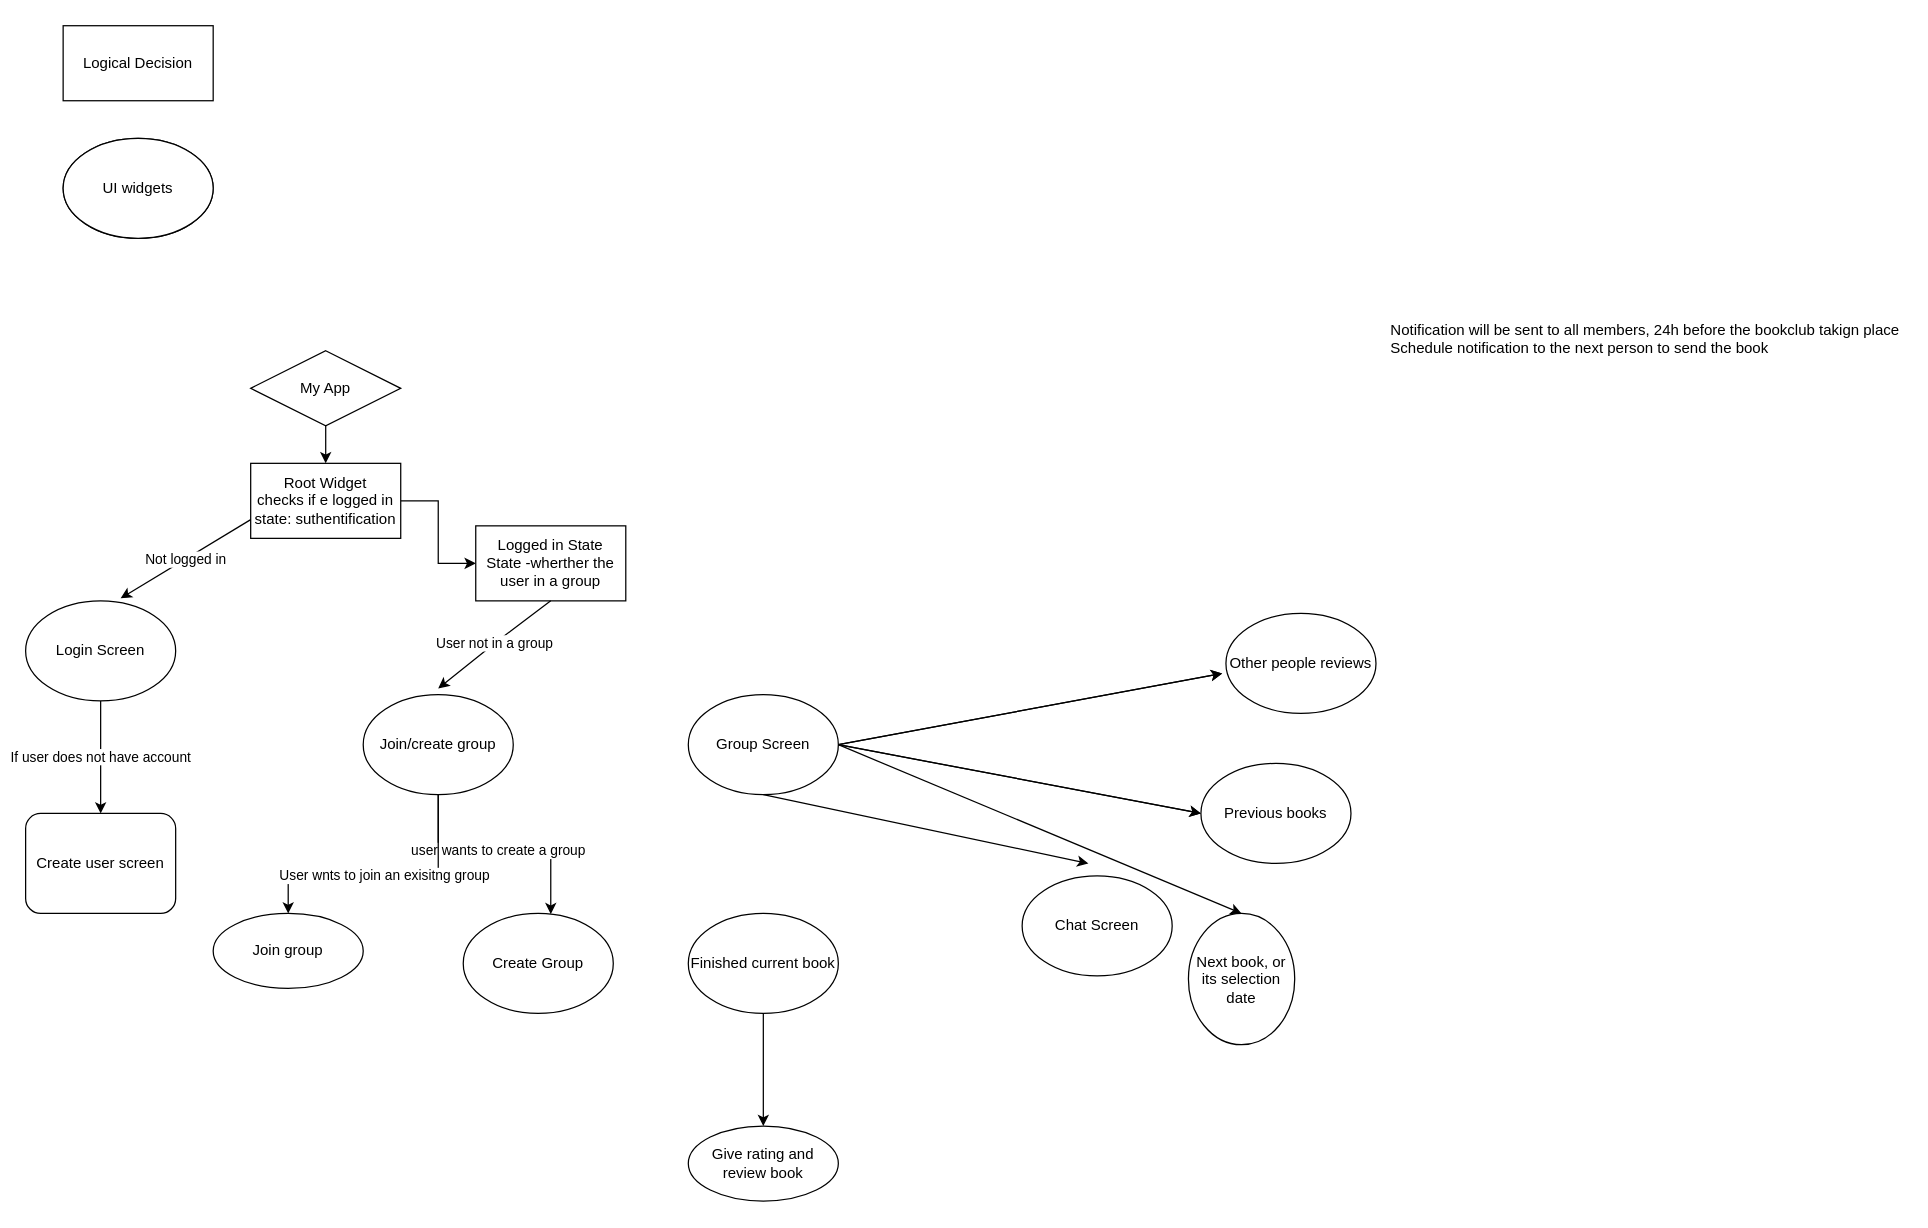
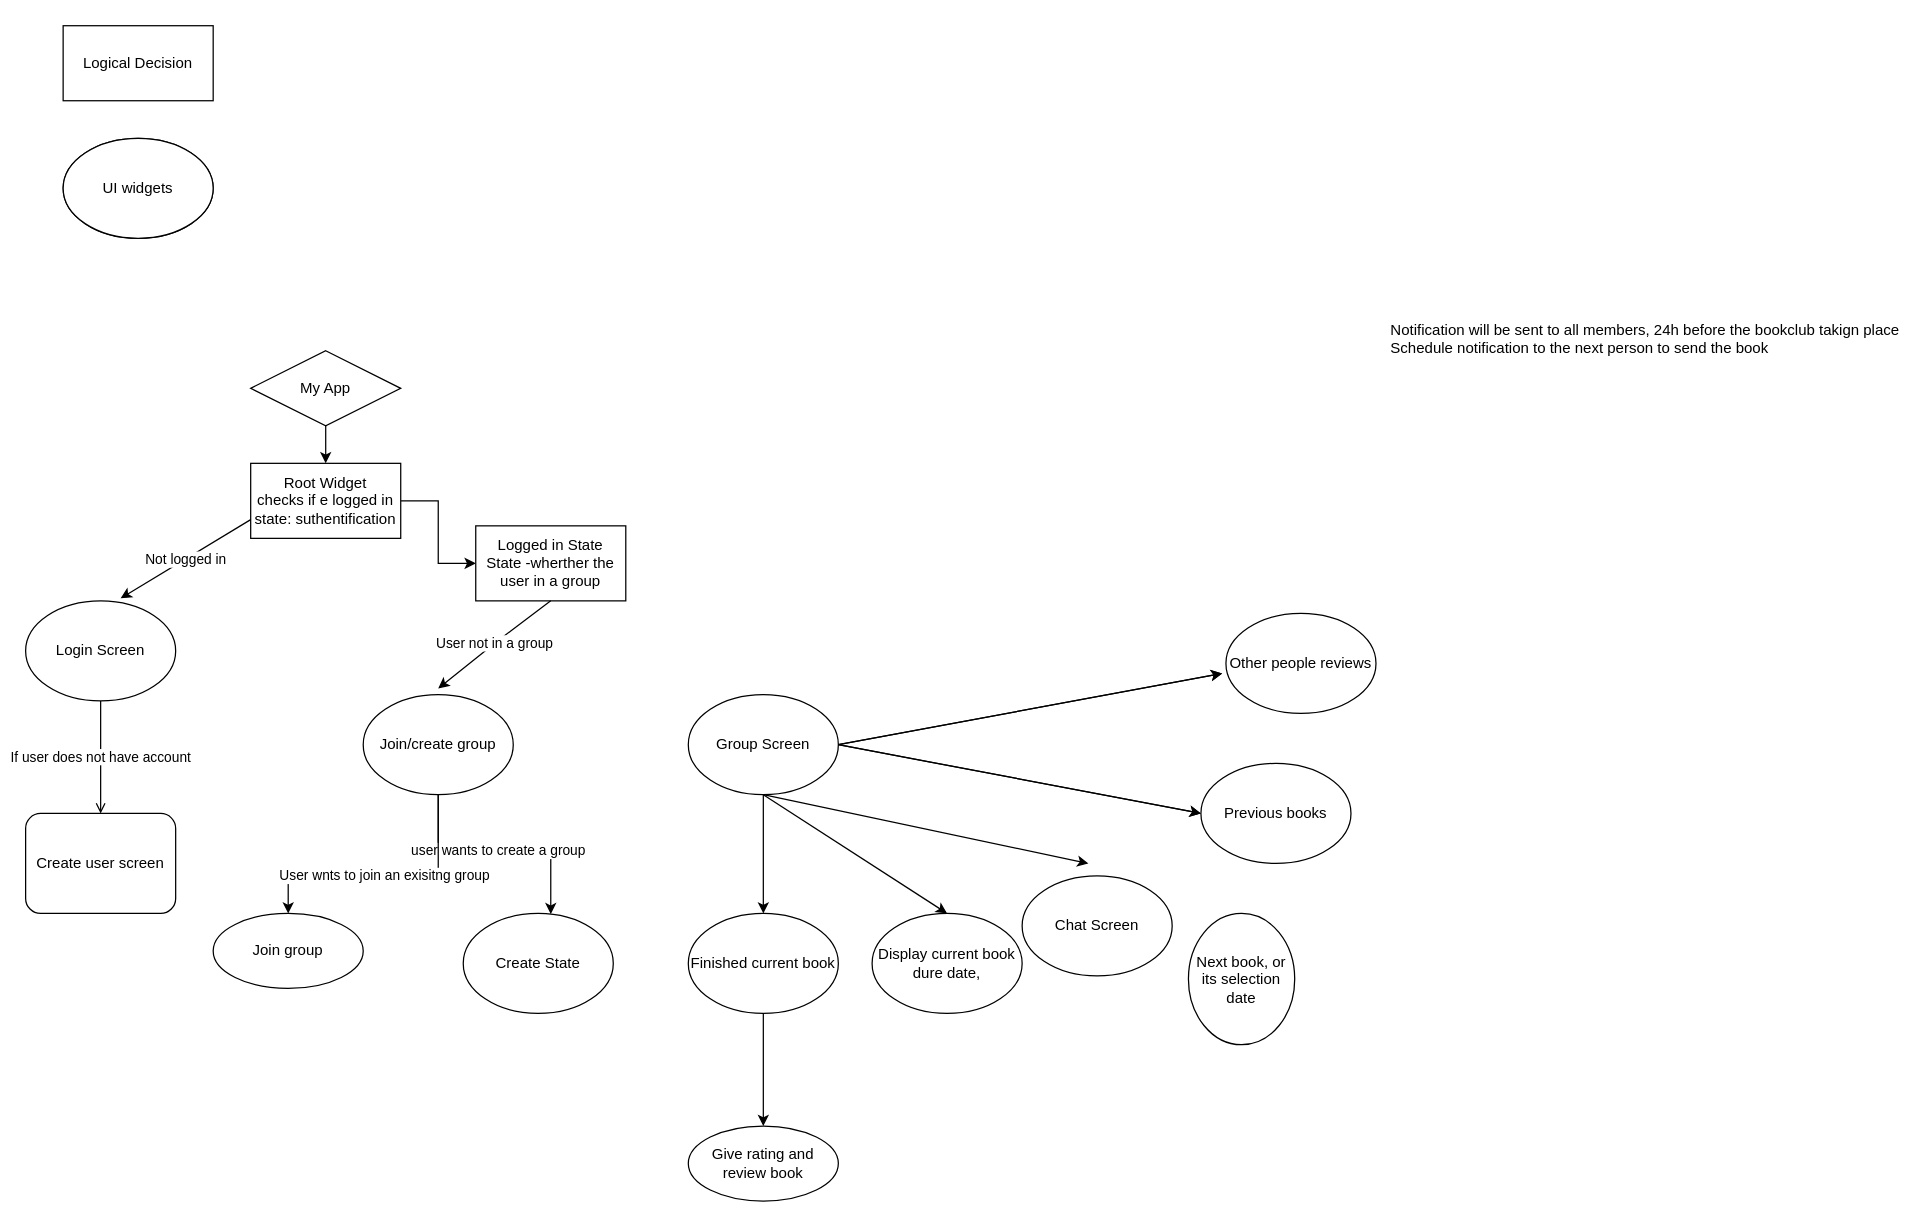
  <mxCell id="0" />
  <mxCell id="1" parent="0" />
  <mxCell id="2" value="Logical Decision" style="rounded=0;whiteSpace=wrap;html=1;" vertex="1" parent="1"><mxGeometry x="50" y="20" width="120" height="60" as="geometry" /></mxCell>
  <mxCell id="3" value="UI widgets" style="ellipse;whiteSpace=wrap;html=1;" vertex="1" parent="1"><mxGeometry x="50" y="110" width="120" height="80" as="geometry" /></mxCell>
  <mxCell id="4" value="" style="edgeStyle=orthogonalEdgeStyle;rounded=0;orthogonalLoop=1;jettySize=auto;html=1;" edge="1" parent="1" source="5" target="12"><mxGeometry relative="1" as="geometry" /></mxCell>
  <mxCell id="5" value="&lt;div&gt;Root Widget&lt;/div&gt;&lt;div&gt;checks if e logged in&lt;br&gt;&lt;/div&gt;&lt;div&gt;state: suthentification&lt;br&gt;&lt;/div&gt;" style="rounded=0;whiteSpace=wrap;html=1;" vertex="1" parent="1"><mxGeometry x="200" y="370" width="120" height="60" as="geometry" /></mxCell>
  <mxCell id="6" value="" style="edgeStyle=orthogonalEdgeStyle;rounded=0;orthogonalLoop=1;jettySize=auto;html=1;" edge="1" parent="1" source="7" target="5"><mxGeometry relative="1" as="geometry" /></mxCell>
  <mxCell id="7" value="My App" style="rhombus;whiteSpace=wrap;html=1;" vertex="1" parent="1"><mxGeometry x="200" y="280" width="120" height="60" as="geometry" /></mxCell>
  <mxCell id="8" value="UI widgets" style="ellipse;whiteSpace=wrap;html=1;" vertex="1" parent="1"><mxGeometry x="50" y="110" width="120" height="80" as="geometry" /></mxCell>
- <mxCell id="9" value="If user does not have account " style="edgeStyle=orthogonalEdgeStyle;rounded=0;orthogonalLoop=1;jettySize=auto;html=1;" edge="1" parent="1" source="10" target="11"><mxGeometry relative="1" as="geometry" /></mxCell>
+ <mxCell id="9" value="If user does not have account " style="edgeStyle=orthogonalEdgeStyle;rounded=0;orthogonalLoop=1;jettySize=auto;html=1;endArrow=open;" edge="1" parent="1" source="10" target="11"><mxGeometry relative="1" as="geometry" /></mxCell>
  <mxCell id="10" value="Login Screen" style="ellipse;whiteSpace=wrap;html=1;" vertex="1" parent="1"><mxGeometry x="20" y="480" width="120" height="80" as="geometry" /></mxCell>
  <mxCell id="11" value="Create user screen" style="whiteSpace=wrap;html=1;rounded=1;" vertex="1" parent="1"><mxGeometry x="20" y="650" width="120" height="80" as="geometry" /></mxCell>
  <mxCell id="12" value="&lt;div&gt;Logged in State&lt;/div&gt;&lt;div&gt;State -wherther the user in a group&lt;br&gt;&lt;/div&gt;" style="rounded=0;whiteSpace=wrap;html=1;" vertex="1" parent="1"><mxGeometry x="380" y="420" width="120" height="60" as="geometry" /></mxCell>
  <mxCell id="13" value="user wants to create a group" style="edgeStyle=orthogonalEdgeStyle;rounded=0;orthogonalLoop=1;jettySize=auto;html=1;" edge="1" parent="1" source="14" target="20"><mxGeometry relative="1" as="geometry"><Array as="points"><mxPoint x="350" y="680" /><mxPoint x="440" y="680" /></Array></mxGeometry></mxCell>
  <mxCell id="14" value="Join/create group" style="ellipse;whiteSpace=wrap;html=1;" vertex="1" parent="1"><mxGeometry x="290" y="555" width="120" height="80" as="geometry" /></mxCell>
+ <mxCell id="15" value="" style="edgeStyle=orthogonalEdgeStyle;rounded=0;orthogonalLoop=1;jettySize=auto;html=1;" edge="1" parent="1" source="16" target="23"><mxGeometry relative="1" as="geometry" /></mxCell>
  <mxCell id="16" value="Group Screen " style="ellipse;whiteSpace=wrap;html=1;" vertex="1" parent="1"><mxGeometry x="550" y="555" width="120" height="80" as="geometry" /></mxCell>
  <mxCell id="17" value="User not in a group" style="endArrow=classic;html=1;exitX=0.5;exitY=1;exitDx=0;exitDy=0;" edge="1" parent="1" source="12"><mxGeometry width="50" height="50" relative="1" as="geometry"><mxPoint x="350" y="430" as="sourcePoint" /><mxPoint x="350" y="550" as="targetPoint" /><Array as="points"><mxPoint x="400" y="510" /></Array></mxGeometry></mxCell>
  <mxCell id="18" value="Not logged in" style="endArrow=classic;html=1;entryX=0.633;entryY=-0.025;entryDx=0;entryDy=0;entryPerimeter=0;exitX=0;exitY=0.75;exitDx=0;exitDy=0;" edge="1" parent="1" source="5" target="10"><mxGeometry width="50" height="50" relative="1" as="geometry"><mxPoint x="140" y="430" as="sourcePoint" /><mxPoint x="190" y="380" as="targetPoint" /></mxGeometry></mxCell>
  <mxCell id="19" value="Join group" style="ellipse;whiteSpace=wrap;html=1;" vertex="1" parent="1"><mxGeometry x="170" y="730" width="120" height="60" as="geometry" /></mxCell>
- <mxCell id="20" value="Create Group" style="ellipse;whiteSpace=wrap;html=1;" vertex="1" parent="1"><mxGeometry x="370" y="730" width="120" height="80" as="geometry" /></mxCell>
+ <mxCell id="20" value="Create State" style="ellipse;whiteSpace=wrap;html=1;" vertex="1" parent="1"><mxGeometry x="370" y="730" width="120" height="80" as="geometry" /></mxCell>
  <mxCell id="21" value="User wnts to join an exisitng group" style="edgeStyle=orthogonalEdgeStyle;rounded=0;orthogonalLoop=1;jettySize=auto;html=1;" edge="1" parent="1" target="19"><mxGeometry relative="1" as="geometry"><mxPoint x="350" y="635" as="sourcePoint" /><mxPoint x="440" y="680" as="targetPoint" /><Array as="points"><mxPoint x="350" y="700" /><mxPoint x="230" y="700" /></Array></mxGeometry></mxCell>
  <mxCell id="22" value="" style="edgeStyle=orthogonalEdgeStyle;rounded=0;orthogonalLoop=1;jettySize=auto;html=1;" edge="1" parent="1" source="23" target="24"><mxGeometry relative="1" as="geometry" /></mxCell>
  <mxCell id="23" value="Finished current book" style="ellipse;whiteSpace=wrap;html=1;" vertex="1" parent="1"><mxGeometry x="550" y="730" width="120" height="80" as="geometry" /></mxCell>
  <mxCell id="24" value="Give rating and review book" style="ellipse;whiteSpace=wrap;html=1;" vertex="1" parent="1"><mxGeometry x="550" y="900" width="120" height="60" as="geometry" /></mxCell>
+ <mxCell id="25" value="Display current book dure date, " style="ellipse;whiteSpace=wrap;html=1;" vertex="1" parent="1"><mxGeometry x="697" y="730" width="120" height="80" as="geometry" /></mxCell>
+ <mxCell id="26" value="" style="endArrow=classic;html=1;entryX=0.5;entryY=0;entryDx=0;entryDy=0;exitX=0.5;exitY=1;exitDx=0;exitDy=0;" edge="1" parent="1" source="16" target="25"><mxGeometry width="50" height="50" relative="1" as="geometry"><mxPoint x="580" y="750" as="sourcePoint" /><mxPoint x="630" y="700" as="targetPoint" /></mxGeometry></mxCell>
  <mxCell id="27" value="Previous books" style="ellipse;whiteSpace=wrap;html=1;" vertex="1" parent="1"><mxGeometry x="960" y="610" width="120" height="80" as="geometry" /></mxCell>
  <mxCell id="28" value="Chat Screen" style="ellipse;whiteSpace=wrap;html=1;" vertex="1" parent="1"><mxGeometry x="817" y="700" width="120" height="80" as="geometry" /></mxCell>
  <mxCell id="29" value="Other people reviews " style="ellipse;whiteSpace=wrap;html=1;" vertex="1" parent="1"><mxGeometry x="980" y="490" width="120" height="80" as="geometry" /></mxCell>
  <mxCell id="30" value="Next book, or its selection date" style="ellipse;whiteSpace=wrap;html=1;" vertex="1" parent="1"><mxGeometry x="950" y="730" width="85" height="105" as="geometry" /></mxCell>
  <mxCell id="31" value="&lt;div&gt;Notification will be sent to all members, 24h before the bookclub takign place&lt;/div&gt;&lt;div&gt;Schedule notification to the next person to send the book &lt;br&gt;&lt;/div&gt;&lt;div&gt;&lt;br&gt;&lt;/div&gt;&lt;div&gt;&lt;br&gt;&lt;/div&gt;" style="text;whiteSpace=wrap;html=1;" vertex="1" parent="1"><mxGeometry x="1110" y="250" width="410" height="30" as="geometry" /></mxCell>
  <mxCell id="32" value="" style="endArrow=classic;html=1;exitX=1;exitY=0.5;exitDx=0;exitDy=0;entryX=-0.025;entryY=0.6;entryDx=0;entryDy=0;entryPerimeter=0;" edge="1" parent="1" source="16" target="29"><mxGeometry width="50" height="50" relative="1" as="geometry"><mxPoint x="800" y="500" as="sourcePoint" /><mxPoint x="850" y="450" as="targetPoint" /></mxGeometry></mxCell>
  <mxCell id="33" value="" style="endArrow=classic;html=1;exitX=1;exitY=0.5;exitDx=0;exitDy=0;entryX=-0.025;entryY=0.6;entryDx=0;entryDy=0;entryPerimeter=0;" edge="1" parent="1"><mxGeometry width="50" height="50" relative="1" as="geometry"><mxPoint x="670" y="595" as="sourcePoint" /><mxPoint x="977" y="538" as="targetPoint" /></mxGeometry></mxCell>
  <mxCell id="34" value="" style="endArrow=classic;html=1;exitX=1;exitY=0.5;exitDx=0;exitDy=0;entryX=0;entryY=0.5;entryDx=0;entryDy=0;" edge="1" parent="1" source="16" target="27"><mxGeometry width="50" height="50" relative="1" as="geometry"><mxPoint x="680" y="605" as="sourcePoint" /><mxPoint x="987" y="550" as="targetPoint" /></mxGeometry></mxCell>
  <mxCell id="35" value="" style="endArrow=classic;html=1;exitX=1;exitY=0.5;exitDx=0;exitDy=0;entryX=0;entryY=0.5;entryDx=0;entryDy=0;" edge="1" parent="1"><mxGeometry width="50" height="50" relative="1" as="geometry"><mxPoint x="670" y="595" as="sourcePoint" /><mxPoint x="960" y="650" as="targetPoint" /></mxGeometry></mxCell>
- <mxCell id="36" value="" style="endArrow=classic;html=1;exitX=1;exitY=0.5;exitDx=0;exitDy=0;entryX=0.5;entryY=0;entryDx=0;entryDy=0;" edge="1" parent="1" source="16" target="30"><mxGeometry width="50" height="50" relative="1" as="geometry"><mxPoint x="680" y="605" as="sourcePoint" /><mxPoint x="970" y="660" as="targetPoint" /></mxGeometry></mxCell>
  <mxCell id="37" value="" style="endArrow=classic;html=1;exitX=0.5;exitY=1;exitDx=0;exitDy=0;" edge="1" parent="1" source="16"><mxGeometry width="50" height="50" relative="1" as="geometry"><mxPoint x="690" y="615" as="sourcePoint" /><mxPoint x="870" y="690" as="targetPoint" /></mxGeometry></mxCell>
